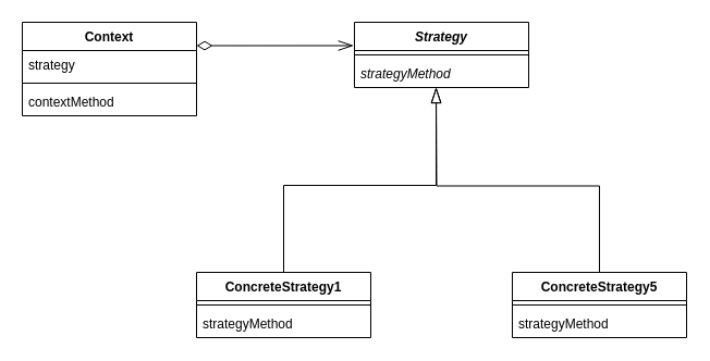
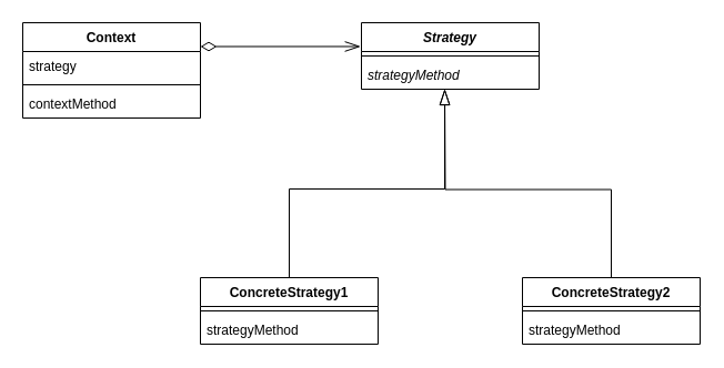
  <mxCell id="0" />
  <mxCell id="1" parent="0" />
  <mxCell id="2" value="Strategy" style="swimlane;fontStyle=3;align=center;verticalAlign=top;childLayout=stackLayout;horizontal=1;startSize=26;horizontalStack=0;resizeParent=1;resizeParentMax=0;resizeLast=0;collapsible=1;marginBottom=0;fillColor=none;" vertex="1" parent="1"><mxGeometry x="325" y="20" width="160" height="60" as="geometry" /></mxCell>
  <mxCell id="3" value="" style="line;strokeWidth=1;fillColor=none;align=left;verticalAlign=middle;spacingTop=-1;spacingLeft=3;spacingRight=3;rotatable=0;labelPosition=right;points=[];portConstraint=eastwest;" vertex="1" parent="2"><mxGeometry y="26" width="160" height="8" as="geometry" /></mxCell>
  <mxCell id="4" value="strategyMethod" style="text;strokeColor=none;fillColor=none;align=left;verticalAlign=top;spacingLeft=4;spacingRight=4;overflow=hidden;rotatable=0;points=[[0,0.5],[1,0.5]];portConstraint=eastwest;fontStyle=2" vertex="1" parent="2"><mxGeometry y="34" width="160" height="26" as="geometry" /></mxCell>
  <mxCell id="5" style="edgeStyle=orthogonalEdgeStyle;rounded=0;orthogonalLoop=1;jettySize=auto;html=1;exitX=0.5;exitY=0;exitDx=0;exitDy=0;entryX=0.469;entryY=1;entryDx=0;entryDy=0;entryPerimeter=0;endSize=12;startSize=12;endArrow=blockThin;endFill=0;" edge="1" parent="1" source="6" target="4"><mxGeometry relative="1" as="geometry" /></mxCell>
  <mxCell id="6" value="ConcreteStrategy1" style="swimlane;fontStyle=1;align=center;verticalAlign=top;childLayout=stackLayout;horizontal=1;startSize=26;horizontalStack=0;resizeParent=1;resizeParentMax=0;resizeLast=0;collapsible=1;marginBottom=0;fillColor=none;" vertex="1" parent="1"><mxGeometry x="180" y="250" width="160" height="60" as="geometry" /></mxCell>
  <mxCell id="7" value="" style="line;strokeWidth=1;fillColor=none;align=left;verticalAlign=middle;spacingTop=-1;spacingLeft=3;spacingRight=3;rotatable=0;labelPosition=right;points=[];portConstraint=eastwest;" vertex="1" parent="6"><mxGeometry y="26" width="160" height="8" as="geometry" /></mxCell>
  <mxCell id="8" value="strategyMethod" style="text;strokeColor=none;fillColor=none;align=left;verticalAlign=top;spacingLeft=4;spacingRight=4;overflow=hidden;rotatable=0;points=[[0,0.5],[1,0.5]];portConstraint=eastwest;" vertex="1" parent="6"><mxGeometry y="34" width="160" height="26" as="geometry" /></mxCell>
  <mxCell id="9" style="edgeStyle=orthogonalEdgeStyle;rounded=0;orthogonalLoop=1;jettySize=auto;html=1;exitX=0.5;exitY=0;exitDx=0;exitDy=0;startSize=12;endArrow=blockThin;endFill=0;endSize=12;" edge="1" parent="1" source="10"><mxGeometry relative="1" as="geometry"><mxPoint x="400" y="80" as="targetPoint" /></mxGeometry></mxCell>
- <mxCell id="10" value="ConcreteStrategy5" style="swimlane;fontStyle=1;align=center;verticalAlign=top;childLayout=stackLayout;horizontal=1;startSize=26;horizontalStack=0;resizeParent=1;resizeParentMax=0;resizeLast=0;collapsible=1;marginBottom=0;fillColor=none;" vertex="1" parent="1"><mxGeometry x="470" y="250" width="160" height="60" as="geometry" /></mxCell>
+ <mxCell id="10" value="ConcreteStrategy2" style="swimlane;fontStyle=1;align=center;verticalAlign=top;childLayout=stackLayout;horizontal=1;startSize=26;horizontalStack=0;resizeParent=1;resizeParentMax=0;resizeLast=0;collapsible=1;marginBottom=0;fillColor=none;" vertex="1" parent="1"><mxGeometry x="470" y="250" width="160" height="60" as="geometry" /></mxCell>
  <mxCell id="11" value="" style="line;strokeWidth=1;fillColor=none;align=left;verticalAlign=middle;spacingTop=-1;spacingLeft=3;spacingRight=3;rotatable=0;labelPosition=right;points=[];portConstraint=eastwest;" vertex="1" parent="10"><mxGeometry y="26" width="160" height="8" as="geometry" /></mxCell>
  <mxCell id="12" value="strategyMethod" style="text;strokeColor=none;fillColor=none;align=left;verticalAlign=top;spacingLeft=4;spacingRight=4;overflow=hidden;rotatable=0;points=[[0,0.5],[1,0.5]];portConstraint=eastwest;" vertex="1" parent="10"><mxGeometry y="34" width="160" height="26" as="geometry" /></mxCell>
  <mxCell id="13" style="edgeStyle=orthogonalEdgeStyle;rounded=0;orthogonalLoop=1;jettySize=auto;html=1;exitX=1;exitY=0.25;exitDx=0;exitDy=0;entryX=-0.005;entryY=0.358;entryDx=0;entryDy=0;entryPerimeter=0;startSize=12;endArrow=openThin;endFill=0;endSize=12;startArrow=diamondThin;startFill=0;" edge="1" parent="1" source="14" target="2"><mxGeometry relative="1" as="geometry" /></mxCell>
  <mxCell id="14" value="Context" style="swimlane;fontStyle=1;align=center;verticalAlign=top;childLayout=stackLayout;horizontal=1;startSize=26;horizontalStack=0;resizeParent=1;resizeParentMax=0;resizeLast=0;collapsible=1;marginBottom=0;fillColor=none;" vertex="1" parent="1"><mxGeometry x="20" y="20" width="160" height="86" as="geometry" /></mxCell>
  <mxCell id="15" value="strategy" style="text;strokeColor=none;fillColor=none;align=left;verticalAlign=top;spacingLeft=4;spacingRight=4;overflow=hidden;rotatable=0;points=[[0,0.5],[1,0.5]];portConstraint=eastwest;" vertex="1" parent="14"><mxGeometry y="26" width="160" height="26" as="geometry" /></mxCell>
  <mxCell id="16" value="" style="line;strokeWidth=1;fillColor=none;align=left;verticalAlign=middle;spacingTop=-1;spacingLeft=3;spacingRight=3;rotatable=0;labelPosition=right;points=[];portConstraint=eastwest;" vertex="1" parent="14"><mxGeometry y="52" width="160" height="8" as="geometry" /></mxCell>
  <mxCell id="17" value="contextMethod" style="text;strokeColor=none;fillColor=none;align=left;verticalAlign=top;spacingLeft=4;spacingRight=4;overflow=hidden;rotatable=0;points=[[0,0.5],[1,0.5]];portConstraint=eastwest;" vertex="1" parent="14"><mxGeometry y="60" width="160" height="26" as="geometry" /></mxCell>
